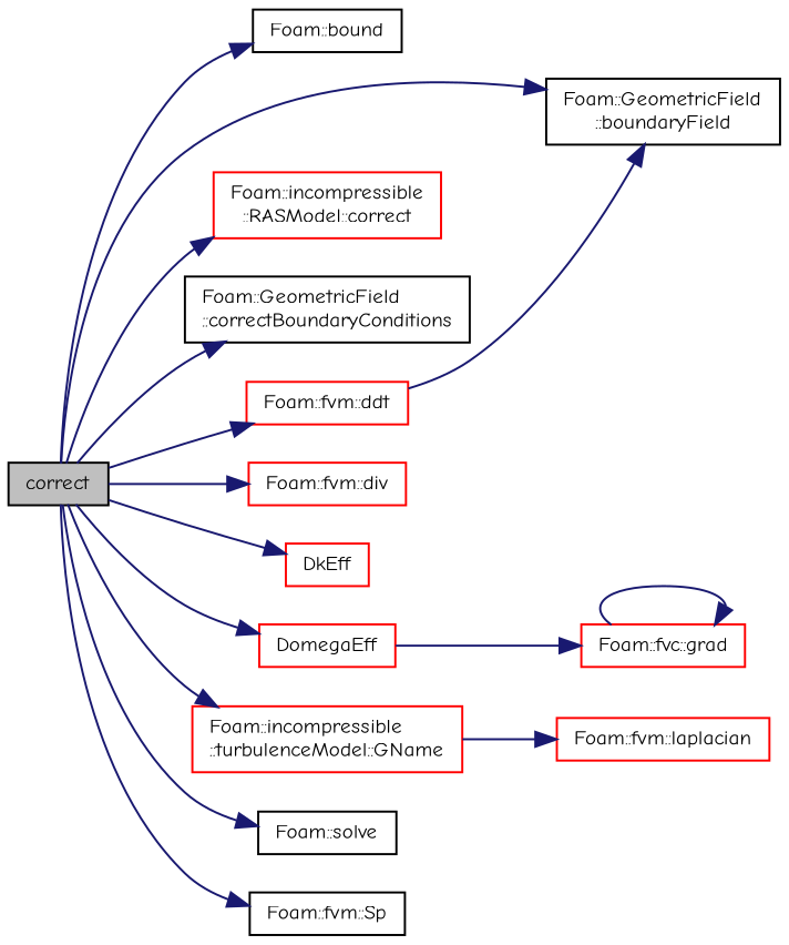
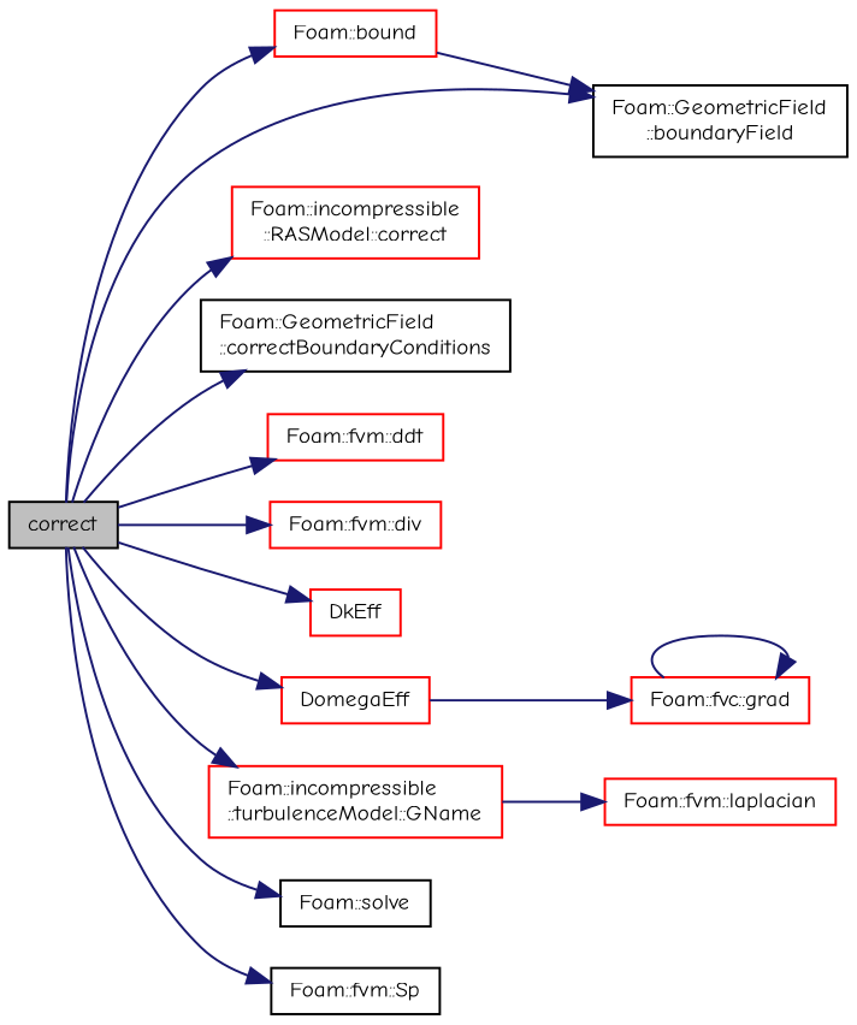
  digraph {
    fontname="Comic Neue"
    rankdir=LR
    node [color=red fontname="Comic Neue" fontsize=10 shape=record]
    edge [color=midnightblue fontname="Comic Neue" fontsize=10 labelfontname=FreeSans labelfontsize=10 style=solid]
    n1 [color=black fillcolor=grey75 fontcolor=black height=0.2 label=correct style=filled width=0.4]
-   n2 [color=black height=0.2 label="Foam::bound" width=0.4]
+   n2 [height=0.2 label="Foam::bound" width=0.4]
    n3 [color=black height=0.2 label="Foam::GeometricField\l::boundaryField" width=0.4]
    n4 [height=0.2 label="Foam::incompressible\l::RASModel::correct" width=0.4]
    n5 [color=black height=0.2 label="Foam::GeometricField\l::correctBoundaryConditions" width=0.4]
    n6 [height=0.2 label="Foam::fvm::ddt" width=0.4]
    n7 [height=0.2 label="Foam::fvm::div" width=0.4]
    n8 [height=0.2 label=DkEff width=0.4]
    n9 [height=0.2 label=DomegaEff width=0.4]
    n10 [height=0.2 label="Foam::incompressible\l::turbulenceModel::GName" width=0.4]
    n11 [color=black height=0.2 label="Foam::solve" width=0.4]
    n12 [color=black height=0.2 label="Foam::fvm::Sp" width=0.4]
    n13 [height=0.2 label="Foam::fvc::grad" width=0.4]
    n14 [height=0.2 label="Foam::fvm::laplacian" width=0.4]
    n1 -> n2
    n1 -> n3
    n1 -> n4
    n1 -> n5
    n1 -> n6
    n1 -> n7
    n1 -> n8
    n1 -> n9
    n1 -> n10
    n1 -> n11
    n1 -> n12
-   n6 -> n3
+   n2 -> n3
    n9 -> n13
    n10 -> n14
    n13 -> n13
  }
